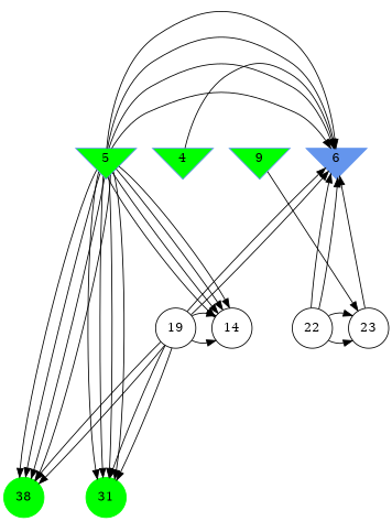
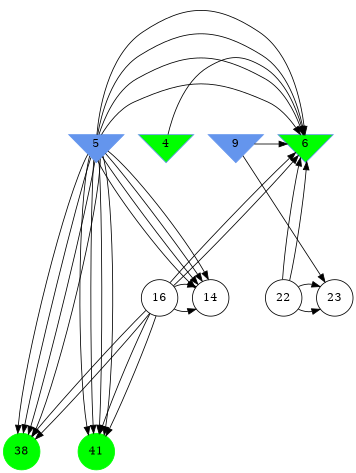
  digraph {
    ranksep=2.0
    node [color=cornflowerblue shape=circle style=filled]
    4 [fillcolor=green shape=invtriangle]
-   5 [shape=invtriangle fillcolor=green]
-   6 [shape=invtriangle]
-   9 [shape=invtriangle fillcolor=green]
+   5 [shape=invtriangle]
+   6 [shape=invtriangle fillcolor=green]
+   9 [shape=invtriangle]
    14 [color=black style=""]
-   16 [color=black label=19 style=""]
+   16 [color=black style=""]
    22 [color=black style=""]
    23 [color=black style=""]
    n9 [color=green label=38]
-   31 [color=green]
+   31 [color=green label=41]
    subgraph sub_1 {
      rank=same
      4
      5
      6
      9
    }
    subgraph sub_2 {
      rank=same
      14
      16
      22
      23
    }
    subgraph sub_3 {
      rank=same
      n9
      31
    }
    4 -> 6
    5 -> 6
    5 -> 6
    5 -> 6
    5 -> 6
    5 -> 14
    5 -> 14
    5 -> 14
    5 -> 14
    5 -> n9
    5 -> n9
    5 -> n9
    5 -> n9
    5 -> 31
    5 -> 31
    5 -> 31
    5 -> 31
-   23 -> 6
+   9 -> 6
    9 -> 23
    16 -> 6
    16 -> 6
    16 -> 14
    16 -> 14
    16 -> n9
    16 -> n9
    16 -> 31
    16 -> 31
    22 -> 6
    22 -> 6
    22 -> 23
    22 -> 23
  }
